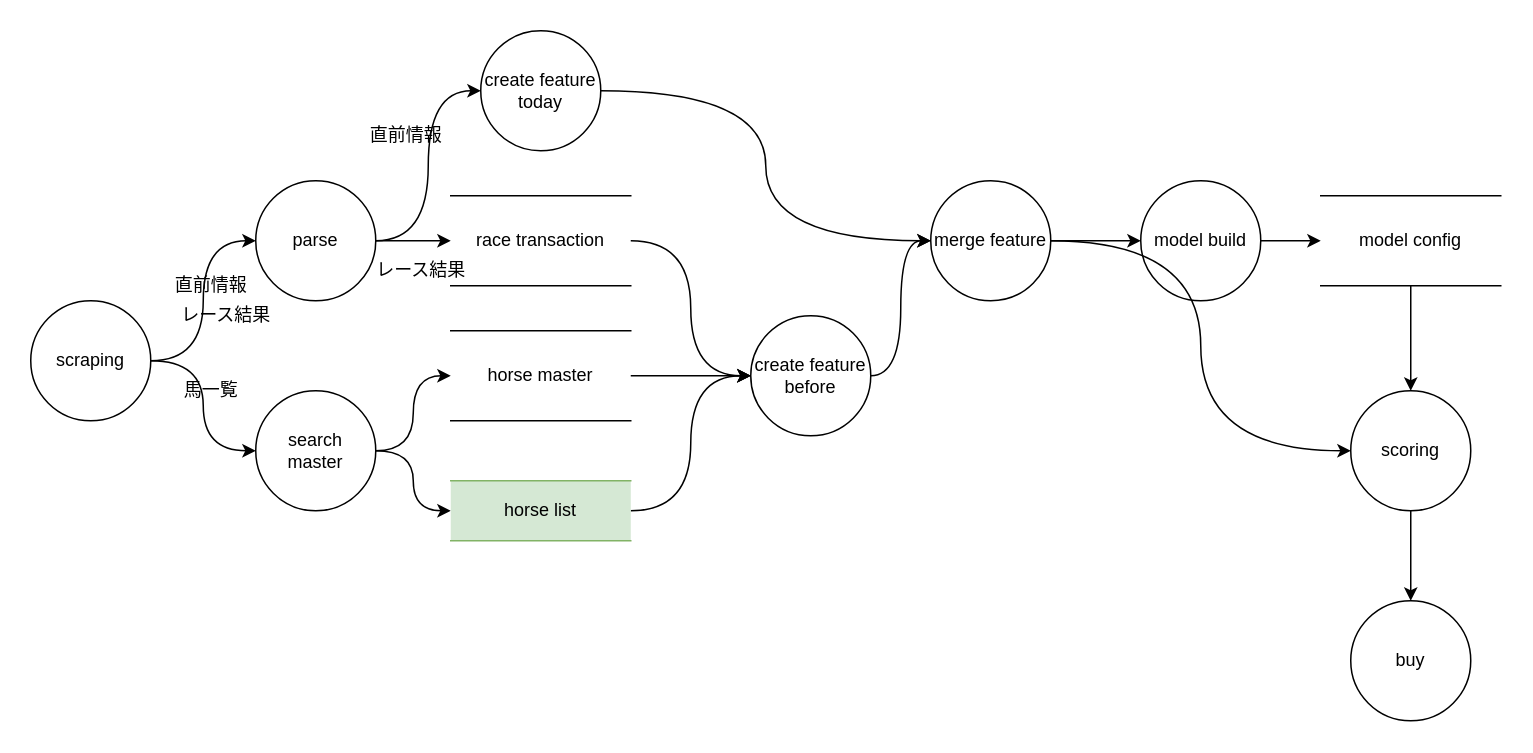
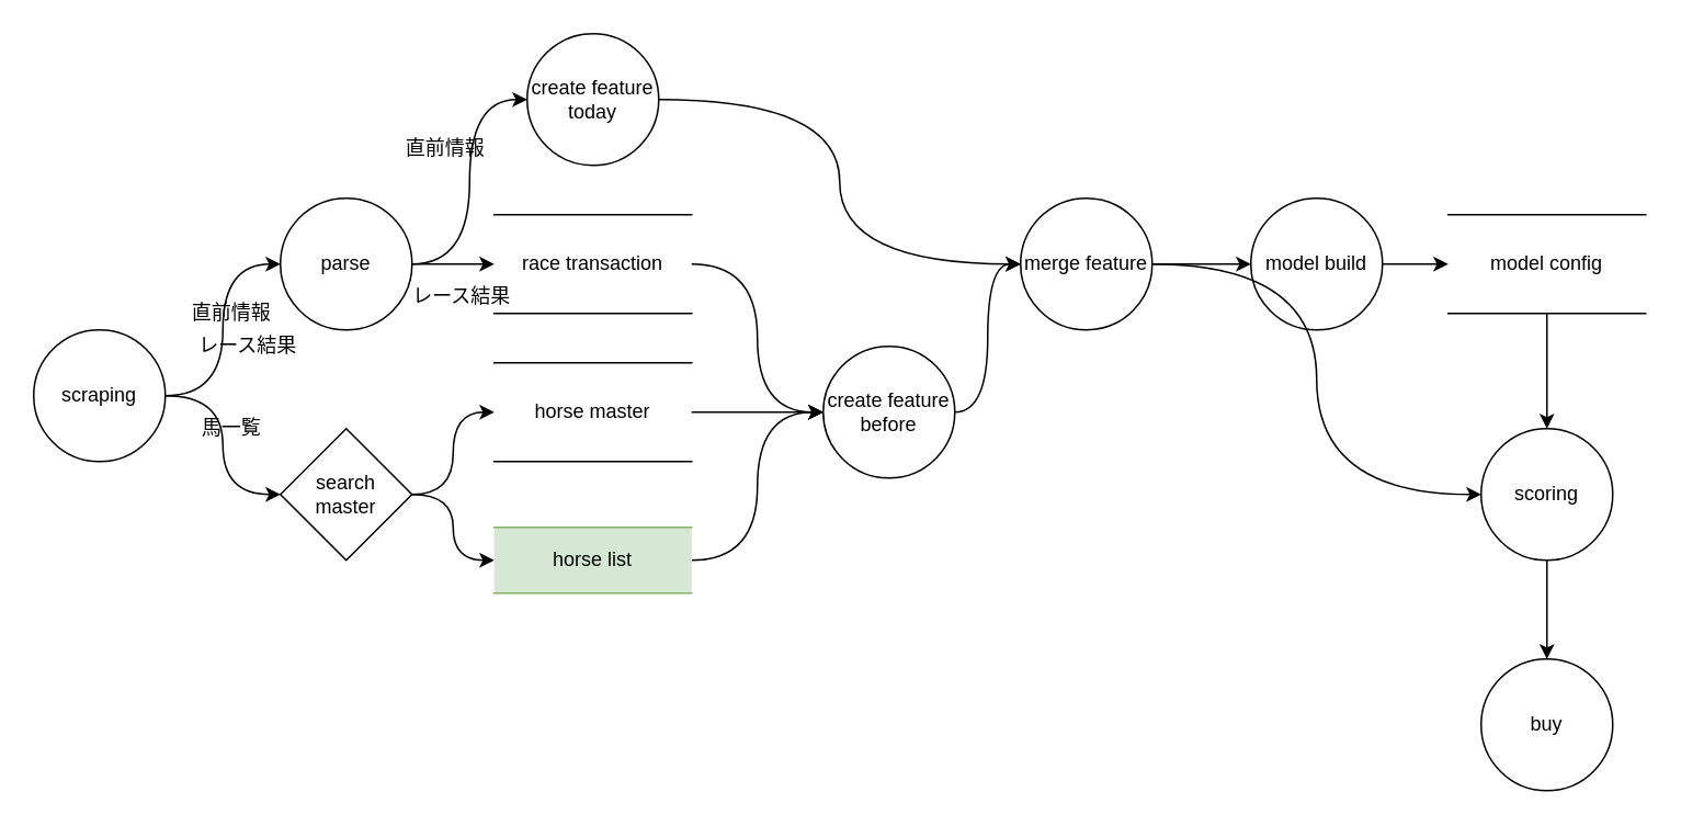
  <mxCell id="0" />
  <mxCell id="1" parent="0" />
  <mxCell id="2" style="edgeStyle=orthogonalEdgeStyle;rounded=0;orthogonalLoop=1;jettySize=auto;html=1;exitX=1;exitY=0.5;exitDx=0;exitDy=0;entryX=0;entryY=0.5;entryDx=0;entryDy=0;" edge="1" parent="1" source="4" target="25"><mxGeometry relative="1" as="geometry" /></mxCell>
  <mxCell id="3" style="edgeStyle=orthogonalEdgeStyle;curved=1;rounded=0;orthogonalLoop=1;jettySize=auto;html=1;exitX=1;exitY=0.5;exitDx=0;exitDy=0;entryX=0;entryY=0.5;entryDx=0;entryDy=0;strokeColor=#000000;" edge="1" parent="1" source="4" target="27"><mxGeometry relative="1" as="geometry" /></mxCell>
  <mxCell id="4" value="parse" style="ellipse;whiteSpace=wrap;html=1;aspect=fixed;" vertex="1" parent="1"><mxGeometry x="170" y="120" width="80" height="80" as="geometry" /></mxCell>
  <mxCell id="5" style="edgeStyle=orthogonalEdgeStyle;rounded=0;orthogonalLoop=1;jettySize=auto;html=1;exitX=1;exitY=0.5;exitDx=0;exitDy=0;curved=1;entryX=0;entryY=0.5;entryDx=0;entryDy=0;fillColor=#0050ef;" edge="1" parent="1" source="6" target="10"><mxGeometry relative="1" as="geometry" /></mxCell>
  <mxCell id="6" value="scraping" style="ellipse;whiteSpace=wrap;html=1;aspect=fixed;" vertex="1" parent="1"><mxGeometry x="20" y="200" width="80" height="80" as="geometry" /></mxCell>
  <mxCell id="7" style="edgeStyle=orthogonalEdgeStyle;rounded=0;orthogonalLoop=1;jettySize=auto;html=1;exitX=1;exitY=0.5;exitDx=0;exitDy=0;entryX=0;entryY=0.5;entryDx=0;entryDy=0;fillColor=#0050ef;curved=1;" edge="1" parent="1" source="10" target="21"><mxGeometry relative="1" as="geometry" /></mxCell>
  <mxCell id="8" style="edgeStyle=orthogonalEdgeStyle;rounded=0;orthogonalLoop=1;jettySize=auto;html=1;exitX=1;exitY=0.5;exitDx=0;exitDy=0;curved=1;" edge="1" parent="1" source="6" target="4"><mxGeometry relative="1" as="geometry" /></mxCell>
  <mxCell id="9" style="edgeStyle=orthogonalEdgeStyle;curved=1;rounded=0;orthogonalLoop=1;jettySize=auto;html=1;exitX=1;exitY=0.5;exitDx=0;exitDy=0;entryX=0;entryY=0.5;entryDx=0;entryDy=0;fillColor=#0050ef;" edge="1" parent="1" source="10" target="33"><mxGeometry relative="1" as="geometry" /></mxCell>
- <mxCell id="10" value="search &lt;br&gt;master" style="ellipse;whiteSpace=wrap;html=1;aspect=fixed;" vertex="1" parent="1"><mxGeometry x="170" y="260" width="80" height="80" as="geometry" /></mxCell>
+ <mxCell id="10" value="search &lt;br&gt;master" style="rhombus;whiteSpace=wrap;html=1;aspect=fixed;" vertex="1" parent="1"><mxGeometry x="170" y="260" width="80" height="80" as="geometry" /></mxCell>
  <mxCell id="11" style="edgeStyle=orthogonalEdgeStyle;rounded=0;orthogonalLoop=1;jettySize=auto;html=1;exitX=1;exitY=0.5;exitDx=0;exitDy=0;" edge="1" parent="1" source="12" target="23"><mxGeometry relative="1" as="geometry" /></mxCell>
  <mxCell id="12" value="model build" style="ellipse;whiteSpace=wrap;html=1;aspect=fixed;" vertex="1" parent="1"><mxGeometry x="760" y="120" width="80" height="80" as="geometry" /></mxCell>
  <mxCell id="13" style="edgeStyle=orthogonalEdgeStyle;rounded=0;orthogonalLoop=1;jettySize=auto;html=1;exitX=1;exitY=0.5;exitDx=0;exitDy=0;curved=1;" edge="1" parent="1" source="28" target="12"><mxGeometry relative="1" as="geometry" /></mxCell>
  <mxCell id="14" style="edgeStyle=orthogonalEdgeStyle;rounded=0;orthogonalLoop=1;jettySize=auto;html=1;exitX=1;exitY=0.5;exitDx=0;exitDy=0;curved=1;entryX=0;entryY=0.5;entryDx=0;entryDy=0;" edge="1" parent="1" source="28" target="18"><mxGeometry relative="1" as="geometry" /></mxCell>
  <mxCell id="15" style="edgeStyle=orthogonalEdgeStyle;curved=1;rounded=0;orthogonalLoop=1;jettySize=auto;html=1;exitX=1;exitY=0.5;exitDx=0;exitDy=0;entryX=0;entryY=0.5;entryDx=0;entryDy=0;" edge="1" parent="1" source="16" target="28"><mxGeometry relative="1" as="geometry"><mxPoint x="650" y="300" as="sourcePoint" /></mxGeometry></mxCell>
  <mxCell id="16" value="create feature before" style="ellipse;whiteSpace=wrap;html=1;aspect=fixed;" vertex="1" parent="1"><mxGeometry x="500" y="210" width="80" height="80" as="geometry" /></mxCell>
  <mxCell id="17" style="edgeStyle=orthogonalEdgeStyle;rounded=0;orthogonalLoop=1;jettySize=auto;html=1;exitX=0.5;exitY=1;exitDx=0;exitDy=0;entryX=0.5;entryY=0;entryDx=0;entryDy=0;" edge="1" parent="1" source="18" target="19"><mxGeometry relative="1" as="geometry" /></mxCell>
  <mxCell id="18" value="scoring" style="ellipse;whiteSpace=wrap;html=1;aspect=fixed;" vertex="1" parent="1"><mxGeometry x="900" y="260" width="80" height="80" as="geometry" /></mxCell>
  <mxCell id="19" value="buy" style="ellipse;whiteSpace=wrap;html=1;aspect=fixed;" vertex="1" parent="1"><mxGeometry x="900" y="400" width="80" height="80" as="geometry" /></mxCell>
  <mxCell id="20" style="edgeStyle=orthogonalEdgeStyle;rounded=0;orthogonalLoop=1;jettySize=auto;html=1;exitX=1;exitY=0.5;exitDx=0;exitDy=0;curved=1;entryX=0;entryY=0.5;entryDx=0;entryDy=0;" edge="1" parent="1" source="21" target="16"><mxGeometry relative="1" as="geometry"><mxPoint x="290" y="460" as="targetPoint" /></mxGeometry></mxCell>
  <mxCell id="21" value="horse master" style="shape=partialRectangle;whiteSpace=wrap;html=1;left=0;right=0;fillColor=none;" vertex="1" parent="1"><mxGeometry x="300" y="220" width="120" height="60" as="geometry" /></mxCell>
  <mxCell id="22" style="edgeStyle=orthogonalEdgeStyle;curved=1;rounded=0;orthogonalLoop=1;jettySize=auto;html=1;exitX=0.5;exitY=1;exitDx=0;exitDy=0;entryX=0.5;entryY=0;entryDx=0;entryDy=0;" edge="1" parent="1" source="23" target="18"><mxGeometry relative="1" as="geometry"><mxPoint x="690" y="580" as="targetPoint" /></mxGeometry></mxCell>
  <mxCell id="23" value="model config" style="shape=partialRectangle;whiteSpace=wrap;html=1;left=0;right=0;fillColor=none;" vertex="1" parent="1"><mxGeometry x="880" y="130" width="120" height="60" as="geometry" /></mxCell>
  <mxCell id="24" style="edgeStyle=orthogonalEdgeStyle;rounded=0;orthogonalLoop=1;jettySize=auto;html=1;exitX=1;exitY=0.5;exitDx=0;exitDy=0;entryX=0;entryY=0.5;entryDx=0;entryDy=0;curved=1;" edge="1" parent="1" source="25" target="16"><mxGeometry relative="1" as="geometry" /></mxCell>
  <mxCell id="25" value="race transaction" style="shape=partialRectangle;whiteSpace=wrap;html=1;left=0;right=0;fillColor=none;" vertex="1" parent="1"><mxGeometry x="300" y="130" width="120" height="60" as="geometry" /></mxCell>
  <mxCell id="26" style="edgeStyle=orthogonalEdgeStyle;curved=1;rounded=0;orthogonalLoop=1;jettySize=auto;html=1;exitX=1;exitY=0.5;exitDx=0;exitDy=0;entryX=0;entryY=0.5;entryDx=0;entryDy=0;" edge="1" parent="1" source="27" target="28"><mxGeometry relative="1" as="geometry" /></mxCell>
  <mxCell id="27" value="create feature today" style="ellipse;whiteSpace=wrap;html=1;aspect=fixed;" vertex="1" parent="1"><mxGeometry x="320" y="20" width="80" height="80" as="geometry" /></mxCell>
  <mxCell id="28" value="merge feature" style="ellipse;whiteSpace=wrap;html=1;aspect=fixed;" vertex="1" parent="1"><mxGeometry x="620" y="120" width="80" height="80" as="geometry" /></mxCell>
  <mxCell id="29" value="レース結果" style="text;html=1;align=center;verticalAlign=middle;resizable=0;points=[];autosize=1;" vertex="1" parent="1"><mxGeometry x="110" y="200" width="80" height="20" as="geometry" /></mxCell>
  <mxCell id="30" value="馬一覧" style="text;html=1;align=center;verticalAlign=middle;resizable=0;points=[];autosize=1;" vertex="1" parent="1"><mxGeometry x="115" y="250" width="50" height="20" as="geometry" /></mxCell>
  <mxCell id="31" value="直前情報" style="text;html=1;align=center;verticalAlign=middle;resizable=0;points=[];autosize=1;" vertex="1" parent="1"><mxGeometry x="110" y="180" width="60" height="20" as="geometry" /></mxCell>
  <mxCell id="32" style="edgeStyle=orthogonalEdgeStyle;curved=1;rounded=0;orthogonalLoop=1;jettySize=auto;html=1;exitX=1;exitY=0.5;exitDx=0;exitDy=0;entryX=0;entryY=0.5;entryDx=0;entryDy=0;fillColor=#0050ef;" edge="1" parent="1" source="33" target="16"><mxGeometry relative="1" as="geometry" /></mxCell>
  <mxCell id="33" value="horse list" style="shape=partialRectangle;whiteSpace=wrap;html=1;left=0;right=0;fillColor=#d5e8d4;strokeColor=#82b366;" vertex="1" parent="1"><mxGeometry x="300" y="320" width="120" height="40" as="geometry" /></mxCell>
  <mxCell id="34" value="レース結果" style="text;html=1;align=center;verticalAlign=middle;resizable=0;points=[];autosize=1;" vertex="1" parent="1"><mxGeometry x="240" y="170" width="80" height="20" as="geometry" /></mxCell>
  <mxCell id="35" value="直前情報" style="text;html=1;align=center;verticalAlign=middle;resizable=0;points=[];autosize=1;" vertex="1" parent="1"><mxGeometry x="240" y="80" width="60" height="20" as="geometry" /></mxCell>
